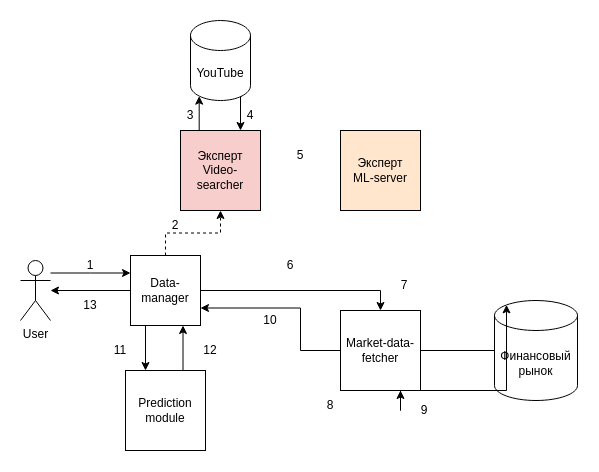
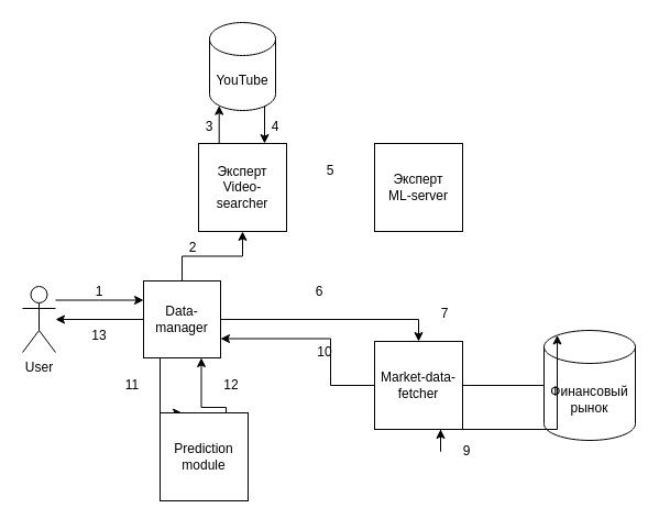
  <mxCell id="0" />
  <mxCell id="1" parent="0" />
  <mxCell id="2" style="edgeStyle=orthogonalEdgeStyle;rounded=0;orthogonalLoop=1;jettySize=auto;html=1;exitX=0.855;exitY=1;exitDx=0;exitDy=-4.35;exitPerimeter=0;entryX=0.75;entryY=0;entryDx=0;entryDy=0;" edge="1" parent="1" source="3" target="17"><mxGeometry relative="1" as="geometry" /></mxCell>
  <mxCell id="3" value="YouTube" style="shape=cylinder3;whiteSpace=wrap;html=1;boundedLbl=1;backgroundOutline=1;size=15;" vertex="1" parent="1"><mxGeometry x="190" y="20" width="60" height="80" as="geometry" /></mxCell>
  <mxCell id="4" style="edgeStyle=orthogonalEdgeStyle;rounded=0;orthogonalLoop=1;jettySize=auto;html=1;entryX=0.75;entryY=1;entryDx=0;entryDy=0;" edge="1" parent="1" source="5" target="8"><mxGeometry relative="1" as="geometry"><Array as="points"><mxPoint x="400" y="410" /><mxPoint x="400" y="410" /></Array></mxGeometry></mxCell>
  <mxCell id="5" value="Финансовый рынок" style="shape=cylinder3;whiteSpace=wrap;html=1;boundedLbl=1;backgroundOutline=1;size=15;" vertex="1" parent="1"><mxGeometry x="494" y="300" width="83" height="100" as="geometry" /></mxCell>
  <mxCell id="6" style="edgeStyle=orthogonalEdgeStyle;rounded=0;orthogonalLoop=1;jettySize=auto;html=1;entryX=0.145;entryY=0;entryDx=0;entryDy=4.35;entryPerimeter=0;" edge="1" parent="1" source="8" target="5"><mxGeometry relative="1" as="geometry"><Array as="points"><mxPoint x="350" y="390" /><mxPoint x="350" y="390" /></Array></mxGeometry></mxCell>
  <mxCell id="7" style="edgeStyle=orthogonalEdgeStyle;rounded=0;orthogonalLoop=1;jettySize=auto;html=1;entryX=1;entryY=0.75;entryDx=0;entryDy=0;" edge="1" parent="1" source="8" target="15"><mxGeometry relative="1" as="geometry"><Array as="points"><mxPoint x="300" y="350" /><mxPoint x="300" y="308" /></Array></mxGeometry></mxCell>
  <mxCell id="8" value="Market-data-fetcher" style="whiteSpace=wrap;html=1;aspect=fixed;" vertex="1" parent="1"><mxGeometry x="340" y="310" width="80" height="80" as="geometry" /></mxCell>
  <mxCell id="9" style="edgeStyle=orthogonalEdgeStyle;rounded=0;orthogonalLoop=1;jettySize=auto;html=1;entryX=0;entryY=0.25;entryDx=0;entryDy=0;" edge="1" parent="1" source="10" target="15"><mxGeometry relative="1" as="geometry"><Array as="points"><mxPoint x="90" y="273" /></Array></mxGeometry></mxCell>
  <mxCell id="10" value="User" style="shape=umlActor;verticalLabelPosition=bottom;verticalAlign=top;html=1;outlineConnect=0;" vertex="1" parent="1"><mxGeometry x="20" y="260" width="30" height="60" as="geometry" /></mxCell>
- <mxCell id="11" style="edgeStyle=orthogonalEdgeStyle;rounded=0;orthogonalLoop=1;jettySize=auto;html=1;entryX=0.5;entryY=1;entryDx=0;entryDy=0;dashed=1;" edge="1" parent="1" source="15" target="17"><mxGeometry relative="1" as="geometry" /></mxCell>
+ <mxCell id="11" style="edgeStyle=orthogonalEdgeStyle;rounded=0;orthogonalLoop=1;jettySize=auto;html=1;entryX=0.5;entryY=1;entryDx=0;entryDy=0;" edge="1" parent="1" source="15" target="17"><mxGeometry relative="1" as="geometry" /></mxCell>
  <mxCell id="12" style="edgeStyle=orthogonalEdgeStyle;rounded=0;orthogonalLoop=1;jettySize=auto;html=1;entryX=0.5;entryY=0;entryDx=0;entryDy=0;" edge="1" parent="1" source="15" target="8"><mxGeometry relative="1" as="geometry" /></mxCell>
  <mxCell id="13" style="edgeStyle=orthogonalEdgeStyle;rounded=0;orthogonalLoop=1;jettySize=auto;html=1;entryX=0.25;entryY=0;entryDx=0;entryDy=0;exitX=0.25;exitY=1;exitDx=0;exitDy=0;" edge="1" parent="1" source="15" target="20"><mxGeometry relative="1" as="geometry"><Array as="points"><mxPoint x="145" y="325" /></Array></mxGeometry></mxCell>
  <mxCell id="14" style="edgeStyle=orthogonalEdgeStyle;rounded=0;orthogonalLoop=1;jettySize=auto;html=1;" edge="1" parent="1" source="15" target="10"><mxGeometry relative="1" as="geometry" /></mxCell>
  <mxCell id="15" value="Data-manager" style="whiteSpace=wrap;html=1;aspect=fixed;" vertex="1" parent="1"><mxGeometry x="130" y="255" width="70" height="70" as="geometry" /></mxCell>
  <mxCell id="16" style="edgeStyle=orthogonalEdgeStyle;rounded=0;orthogonalLoop=1;jettySize=auto;html=1;entryX=0.145;entryY=1;entryDx=0;entryDy=-4.35;entryPerimeter=0;exitX=0.25;exitY=0;exitDx=0;exitDy=0;" edge="1" parent="1" source="17" target="3"><mxGeometry relative="1" as="geometry" /></mxCell>
- <mxCell id="17" value="Эксперт&lt;br&gt;Video-searcher" style="whiteSpace=wrap;html=1;aspect=fixed;fillColor=#f8cecc;" vertex="1" parent="1"><mxGeometry x="180" y="130" width="80" height="80" as="geometry" /></mxCell>
- <mxCell id="18" value="Эксперт&lt;br&gt;ML-server" style="whiteSpace=wrap;html=1;aspect=fixed;fillColor=#ffe6cc;" vertex="1" parent="1"><mxGeometry x="340" y="130" width="80" height="80" as="geometry" /></mxCell>
+ <mxCell id="17" value="Эксперт&lt;br&gt;Video-searcher" style="whiteSpace=wrap;html=1;aspect=fixed;" vertex="1" parent="1"><mxGeometry x="180" y="130" width="80" height="80" as="geometry" /></mxCell>
+ <mxCell id="18" value="Эксперт&lt;br&gt;ML-server" style="whiteSpace=wrap;html=1;aspect=fixed;" vertex="1" parent="1"><mxGeometry x="340" y="130" width="80" height="80" as="geometry" /></mxCell>
  <mxCell id="19" style="edgeStyle=orthogonalEdgeStyle;rounded=0;orthogonalLoop=1;jettySize=auto;html=1;entryX=0.75;entryY=1;entryDx=0;entryDy=0;exitX=0.75;exitY=0;exitDx=0;exitDy=0;" edge="1" parent="1" source="20" target="15"><mxGeometry relative="1" as="geometry"><Array as="points"><mxPoint x="182" y="370" /></Array></mxGeometry></mxCell>
- <mxCell id="20" value="Prediction module" style="whiteSpace=wrap;html=1;aspect=fixed;" vertex="1" parent="1"><mxGeometry x="125" y="370" width="80" height="80" as="geometry" /></mxCell>
+ <mxCell id="20" value="Prediction module" style="whiteSpace=wrap;html=1;aspect=fixed;" vertex="1" parent="1"><mxGeometry x="145" y="375" width="80" height="80" as="geometry" /></mxCell>
  <mxCell id="21" value="1" style="text;strokeColor=none;align=center;fillColor=none;html=1;verticalAlign=middle;whiteSpace=wrap;rounded=0;" vertex="1" parent="1"><mxGeometry x="60" y="250" width="60" height="30" as="geometry" /></mxCell>
  <mxCell id="22" value="2" style="text;strokeColor=none;align=center;fillColor=none;html=1;verticalAlign=middle;whiteSpace=wrap;rounded=0;" vertex="1" parent="1"><mxGeometry x="145" y="210" width="60" height="30" as="geometry" /></mxCell>
  <mxCell id="23" value="3" style="text;strokeColor=none;align=center;fillColor=none;html=1;verticalAlign=middle;whiteSpace=wrap;rounded=0;" vertex="1" parent="1"><mxGeometry x="160" y="100" width="60" height="30" as="geometry" /></mxCell>
  <mxCell id="24" value="4" style="text;strokeColor=none;align=center;fillColor=none;html=1;verticalAlign=middle;whiteSpace=wrap;rounded=0;" vertex="1" parent="1"><mxGeometry x="220" y="100" width="60" height="30" as="geometry" /></mxCell>
  <mxCell id="25" value="5" style="text;strokeColor=none;align=center;fillColor=none;html=1;verticalAlign=middle;whiteSpace=wrap;rounded=0;" vertex="1" parent="1"><mxGeometry x="270" y="140" width="60" height="30" as="geometry" /></mxCell>
  <mxCell id="26" value="6" style="text;strokeColor=none;align=center;fillColor=none;html=1;verticalAlign=middle;whiteSpace=wrap;rounded=0;" vertex="1" parent="1"><mxGeometry x="220" y="250" width="140" height="30" as="geometry" /></mxCell>
  <mxCell id="27" value="7" style="text;strokeColor=none;align=center;fillColor=none;html=1;verticalAlign=middle;whiteSpace=wrap;rounded=0;" vertex="1" parent="1"><mxGeometry x="374" y="270" width="60" height="30" as="geometry" /></mxCell>
- <mxCell id="28" value="8" style="text;strokeColor=none;align=center;fillColor=none;html=1;verticalAlign=middle;whiteSpace=wrap;rounded=0;" vertex="1" parent="1"><mxGeometry x="300" y="390" width="60" height="30" as="geometry" /></mxCell>
  <mxCell id="29" value="9" style="text;strokeColor=none;align=center;fillColor=none;html=1;verticalAlign=middle;whiteSpace=wrap;rounded=0;" vertex="1" parent="1"><mxGeometry x="394" y="395" width="60" height="30" as="geometry" /></mxCell>
- <mxCell id="30" value="10" style="text;strokeColor=none;align=center;fillColor=none;html=1;verticalAlign=middle;whiteSpace=wrap;rounded=0;" vertex="1" parent="1"><mxGeometry x="240" y="305" width="60" height="30" as="geometry" /></mxCell>
+ <mxCell id="30" value="10" style="text;strokeColor=none;align=center;fillColor=none;html=1;verticalAlign=middle;whiteSpace=wrap;rounded=0;" vertex="1" parent="1"><mxGeometry x="265" y="305" width="60" height="30" as="geometry" /></mxCell>
  <mxCell id="31" value="11" style="text;strokeColor=none;align=center;fillColor=none;html=1;verticalAlign=middle;whiteSpace=wrap;rounded=0;" vertex="1" parent="1"><mxGeometry x="90" y="335" width="60" height="30" as="geometry" /></mxCell>
  <mxCell id="32" value="12" style="text;strokeColor=none;align=center;fillColor=none;html=1;verticalAlign=middle;whiteSpace=wrap;rounded=0;" vertex="1" parent="1"><mxGeometry x="180" y="335" width="60" height="30" as="geometry" /></mxCell>
  <mxCell id="33" value="13" style="text;strokeColor=none;align=center;fillColor=none;html=1;verticalAlign=middle;whiteSpace=wrap;rounded=0;" vertex="1" parent="1"><mxGeometry x="60" y="290" width="60" height="30" as="geometry" /></mxCell>
